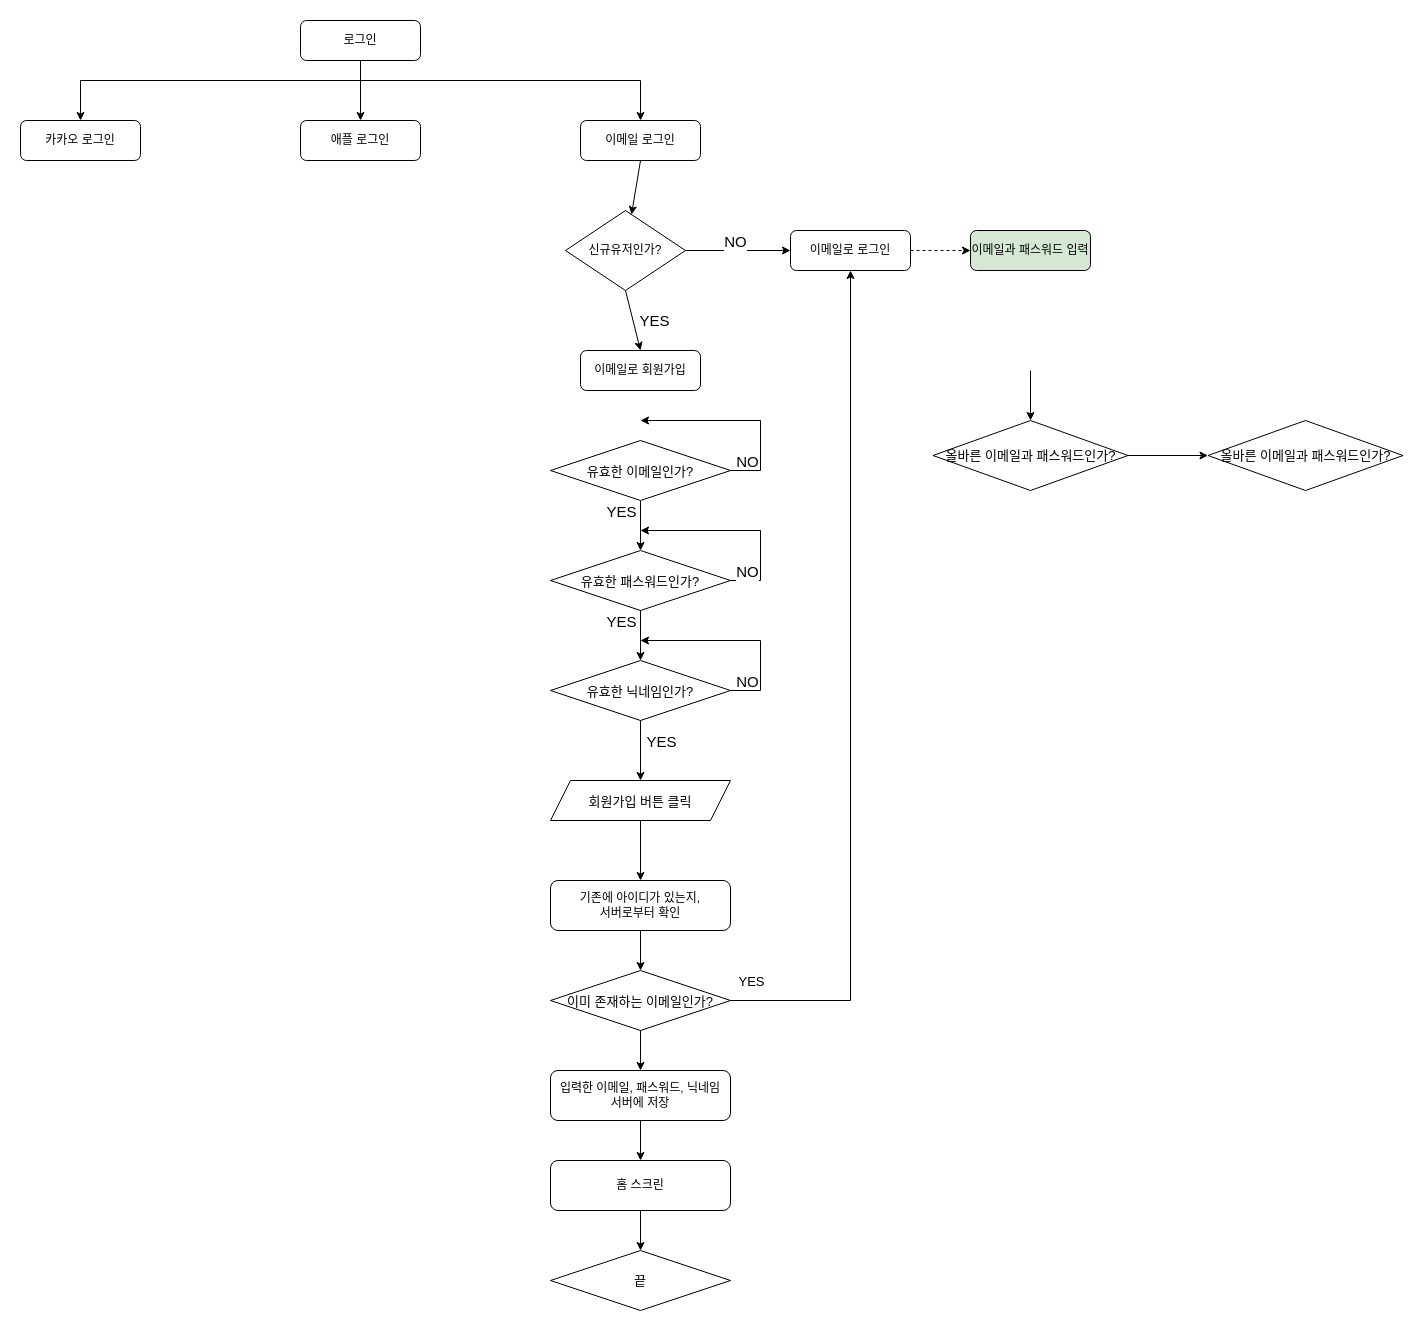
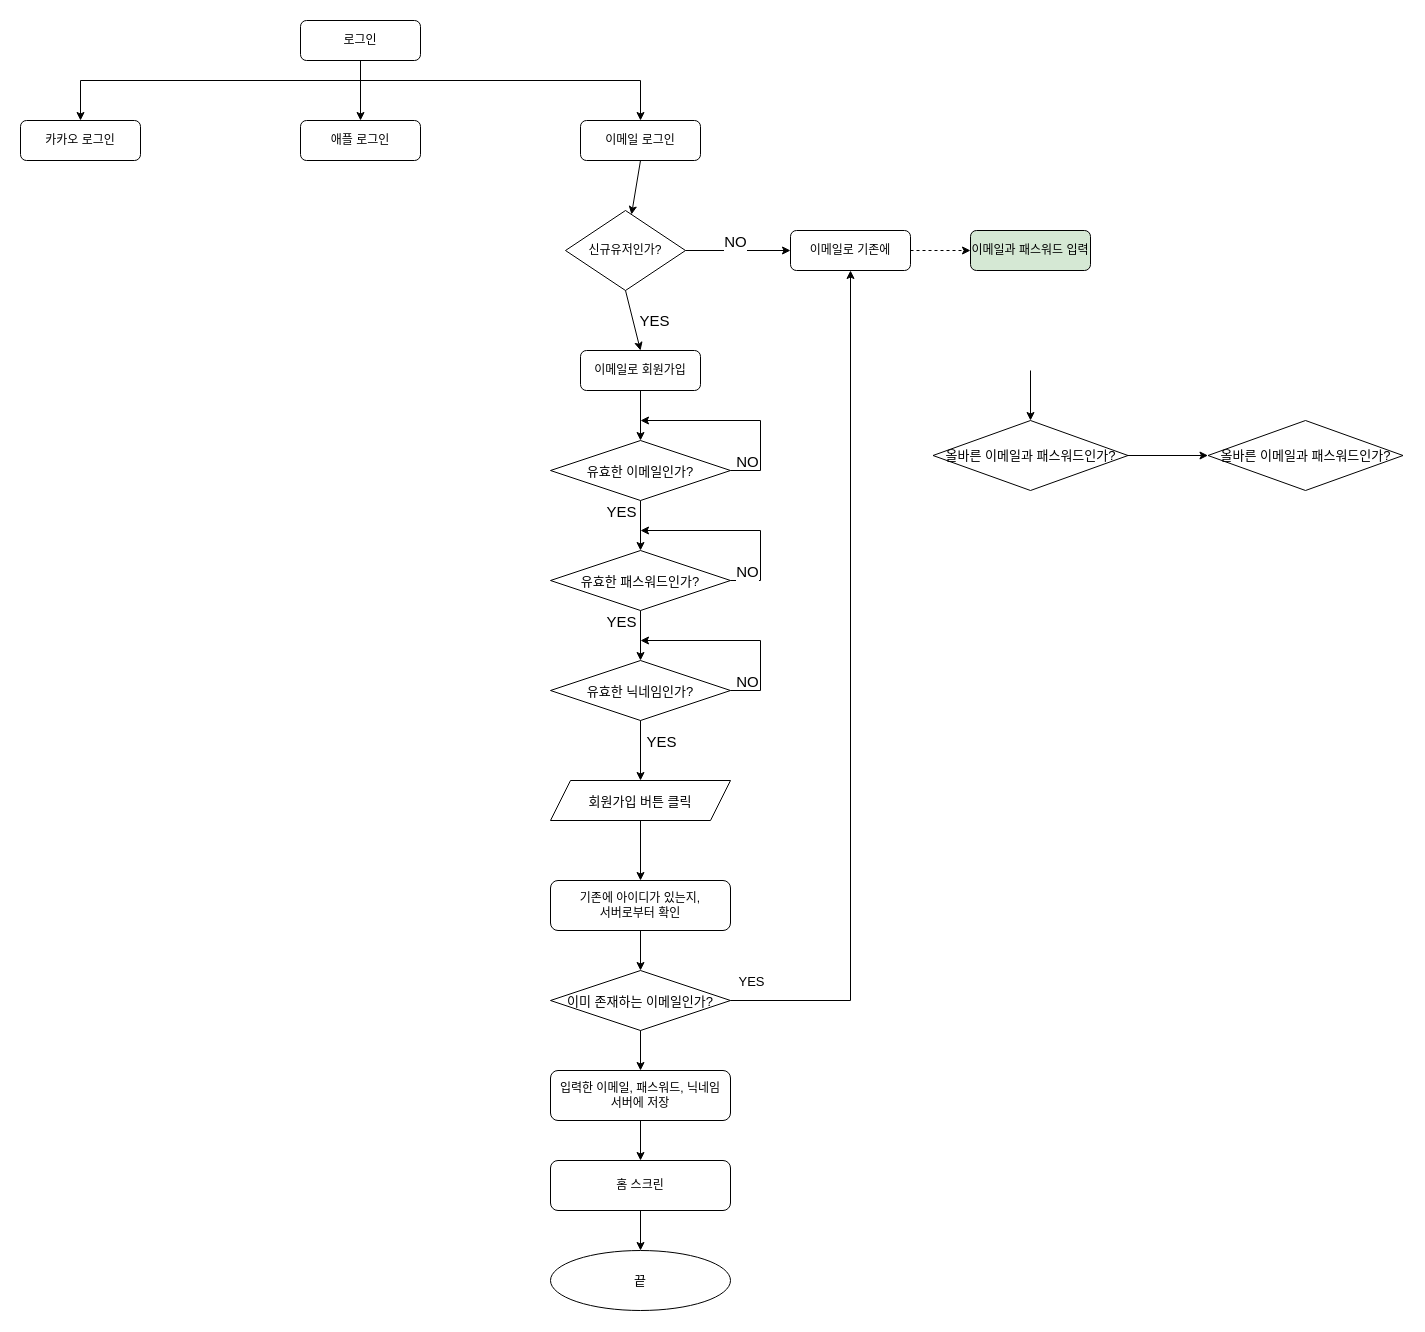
  <mxCell id="0" />
  <mxCell id="1" parent="0" />
  <mxCell id="2" value="로그인" style="rounded=1;whiteSpace=wrap;html=1;fontSize=12;glass=0;strokeWidth=1;shadow=0;" parent="1" vertex="1"><mxGeometry x="300" y="20" width="120" height="40" as="geometry" /></mxCell>
  <mxCell id="3" value="애플 로그인" style="rounded=1;whiteSpace=wrap;html=1;fontSize=12;glass=0;strokeWidth=1;shadow=0;" vertex="1" parent="1"><mxGeometry x="300" y="120" width="120" height="40" as="geometry" /></mxCell>
  <mxCell id="4" value="이메일 로그인" style="rounded=1;whiteSpace=wrap;html=1;fontSize=12;glass=0;strokeWidth=1;shadow=0;" vertex="1" parent="1"><mxGeometry x="580" y="120" width="120" height="40" as="geometry" /></mxCell>
  <mxCell id="5" value="카카오 로그인" style="rounded=1;whiteSpace=wrap;html=1;fontSize=12;glass=0;strokeWidth=1;shadow=0;" vertex="1" parent="1"><mxGeometry x="20" y="120" width="120" height="40" as="geometry" /></mxCell>
  <mxCell id="6" value="" style="endArrow=classic;html=1;rounded=0;entryX=0.5;entryY=0;entryDx=0;entryDy=0;" edge="1" parent="1" target="5"><mxGeometry width="50" height="50" relative="1" as="geometry"><mxPoint x="360" y="80" as="sourcePoint" /><mxPoint x="390" y="150" as="targetPoint" /><Array as="points"><mxPoint x="80" y="80" /></Array></mxGeometry></mxCell>
  <mxCell id="7" value="" style="endArrow=classic;html=1;rounded=0;exitX=0.5;exitY=1;exitDx=0;exitDy=0;" edge="1" parent="1" source="2" target="3"><mxGeometry width="50" height="50" relative="1" as="geometry"><mxPoint x="430" y="200" as="sourcePoint" /><mxPoint x="480" y="150" as="targetPoint" /></mxGeometry></mxCell>
  <mxCell id="8" value="" style="endArrow=classic;html=1;rounded=0;entryX=0.5;entryY=0;entryDx=0;entryDy=0;" edge="1" parent="1" target="4"><mxGeometry width="50" height="50" relative="1" as="geometry"><mxPoint x="360" y="80" as="sourcePoint" /><mxPoint x="480" y="150" as="targetPoint" /><Array as="points"><mxPoint x="640" y="80" /></Array></mxGeometry></mxCell>
  <mxCell id="9" value="신규유저인가?" style="rhombus;whiteSpace=wrap;html=1;" vertex="1" parent="1"><mxGeometry x="565" y="210" width="120" height="80" as="geometry" /></mxCell>
  <mxCell id="10" value="" style="endArrow=classic;html=1;rounded=0;exitX=0.5;exitY=1;exitDx=0;exitDy=0;" edge="1" parent="1" source="4" target="9"><mxGeometry width="50" height="50" relative="1" as="geometry"><mxPoint x="410" y="290" as="sourcePoint" /><mxPoint x="460" y="240" as="targetPoint" /></mxGeometry></mxCell>
  <mxCell id="11" value="" style="endArrow=classic;html=1;rounded=0;exitX=0.5;exitY=1;exitDx=0;exitDy=0;" edge="1" parent="1" source="9"><mxGeometry width="50" height="50" relative="1" as="geometry"><mxPoint x="510" y="360" as="sourcePoint" /><mxPoint x="640" y="350" as="targetPoint" /></mxGeometry></mxCell>
  <mxCell id="12" value="&lt;font style=&quot;font-size: 15px;&quot;&gt;YES&lt;/font&gt;" style="edgeLabel;html=1;align=center;verticalAlign=middle;resizable=0;points=[];" vertex="1" connectable="0" parent="11"><mxGeometry x="0.1" y="2" relative="1" as="geometry"><mxPoint x="18" y="-3" as="offset" /></mxGeometry></mxCell>
  <mxCell id="13" value="이메일로 회원가입" style="rounded=1;whiteSpace=wrap;html=1;fontSize=12;glass=0;strokeWidth=1;shadow=0;" vertex="1" parent="1"><mxGeometry x="580" y="350" width="120" height="40" as="geometry" /></mxCell>
  <mxCell id="14" value="" style="endArrow=classic;html=1;rounded=0;exitX=1;exitY=0.5;exitDx=0;exitDy=0;" edge="1" parent="1" source="9"><mxGeometry width="50" height="50" relative="1" as="geometry"><mxPoint x="700" y="350" as="sourcePoint" /><mxPoint x="790" y="250" as="targetPoint" /></mxGeometry></mxCell>
  <mxCell id="15" value="NO" style="edgeLabel;html=1;align=center;verticalAlign=middle;resizable=0;points=[];fontSize=15;" vertex="1" connectable="0" parent="14"><mxGeometry x="-0.065" y="1" relative="1" as="geometry"><mxPoint y="-9" as="offset" /></mxGeometry></mxCell>
- <mxCell id="16" value="이메일로 로그인" style="rounded=1;whiteSpace=wrap;html=1;fontSize=12;glass=0;strokeWidth=1;shadow=0;" vertex="1" parent="1"><mxGeometry x="790" y="230" width="120" height="40" as="geometry" /></mxCell>
+ <mxCell id="16" value="이메일로 기존에" style="rounded=1;whiteSpace=wrap;html=1;fontSize=12;glass=0;strokeWidth=1;shadow=0;" vertex="1" parent="1"><mxGeometry x="790" y="230" width="120" height="40" as="geometry" /></mxCell>
  <mxCell id="17" value="" style="edgeStyle=orthogonalEdgeStyle;rounded=0;orthogonalLoop=1;jettySize=auto;html=1;fontSize=15;" edge="1" parent="1" source="19" target="24"><mxGeometry relative="1" as="geometry" /></mxCell>
  <mxCell id="18" value="YES" style="edgeLabel;html=1;align=center;verticalAlign=middle;resizable=0;points=[];fontSize=15;" vertex="1" connectable="0" parent="17"><mxGeometry x="-0.18" y="-1" relative="1" as="geometry"><mxPoint x="-19" y="-11" as="offset" /></mxGeometry></mxCell>
  <mxCell id="19" value="&lt;font style=&quot;font-size: 13px;&quot;&gt;유효한 이메일인가?&lt;/font&gt;" style="rhombus;whiteSpace=wrap;html=1;fontSize=15;" vertex="1" parent="1"><mxGeometry x="550" y="440" width="180" height="60" as="geometry" /></mxCell>
+ <mxCell id="20" value="" style="endArrow=classic;html=1;rounded=0;fontSize=15;entryX=0.5;entryY=0;entryDx=0;entryDy=0;exitX=0.5;exitY=1;exitDx=0;exitDy=0;" edge="1" parent="1" source="13" target="19"><mxGeometry width="50" height="50" relative="1" as="geometry"><mxPoint x="580" y="460" as="sourcePoint" /><mxPoint x="630" y="410" as="targetPoint" /></mxGeometry></mxCell>
  <mxCell id="21" value="" style="edgeStyle=orthogonalEdgeStyle;rounded=0;orthogonalLoop=1;jettySize=auto;html=1;fontSize=15;" edge="1" parent="1" source="24" target="25"><mxGeometry relative="1" as="geometry" /></mxCell>
  <mxCell id="22" value="YES" style="edgeLabel;html=1;align=center;verticalAlign=middle;resizable=0;points=[];fontSize=15;" vertex="1" connectable="0" parent="21"><mxGeometry x="0.02" relative="1" as="geometry"><mxPoint x="-20" y="-16" as="offset" /></mxGeometry></mxCell>
  <mxCell id="23" value="YES" style="edgeLabel;html=1;align=center;verticalAlign=middle;resizable=0;points=[];fontSize=15;" vertex="1" connectable="0" parent="21"><mxGeometry x="0.02" relative="1" as="geometry"><mxPoint x="20" y="104" as="offset" /></mxGeometry></mxCell>
  <mxCell id="24" value="&lt;font style=&quot;font-size: 13px;&quot;&gt;유효한 패스워드인가?&lt;/font&gt;" style="rhombus;whiteSpace=wrap;html=1;fontSize=15;" vertex="1" parent="1"><mxGeometry x="550" y="550" width="180" height="60" as="geometry" /></mxCell>
  <mxCell id="25" value="&lt;font style=&quot;font-size: 13px;&quot;&gt;유효한 닉네임인가?&lt;/font&gt;" style="rhombus;whiteSpace=wrap;html=1;fontSize=15;" vertex="1" parent="1"><mxGeometry x="550" y="660" width="180" height="60" as="geometry" /></mxCell>
  <mxCell id="26" value="" style="endArrow=classic;html=1;rounded=0;fontSize=15;exitX=1;exitY=0.5;exitDx=0;exitDy=0;" edge="1" parent="1" source="24"><mxGeometry width="50" height="50" relative="1" as="geometry"><mxPoint x="580" y="530" as="sourcePoint" /><mxPoint x="640" y="530" as="targetPoint" /><Array as="points"><mxPoint x="760" y="580" /><mxPoint x="760" y="530" /></Array></mxGeometry></mxCell>
  <mxCell id="27" value="NO" style="edgeLabel;html=1;align=center;verticalAlign=middle;resizable=0;points=[];fontSize=15;" vertex="1" connectable="0" parent="26"><mxGeometry x="-0.838" y="-1" relative="1" as="geometry"><mxPoint y="-11" as="offset" /></mxGeometry></mxCell>
  <mxCell id="28" value="NO" style="edgeLabel;html=1;align=center;verticalAlign=middle;resizable=0;points=[];fontSize=15;" vertex="1" connectable="0" parent="26"><mxGeometry x="-0.838" y="-1" relative="1" as="geometry"><mxPoint y="-121" as="offset" /></mxGeometry></mxCell>
  <mxCell id="29" value="NO" style="edgeLabel;html=1;align=center;verticalAlign=middle;resizable=0;points=[];fontSize=15;" vertex="1" connectable="0" parent="26"><mxGeometry x="-0.838" y="-1" relative="1" as="geometry"><mxPoint y="99" as="offset" /></mxGeometry></mxCell>
  <mxCell id="30" value="" style="endArrow=classic;html=1;rounded=0;fontSize=15;exitX=1;exitY=0.5;exitDx=0;exitDy=0;" edge="1" parent="1" source="19"><mxGeometry width="50" height="50" relative="1" as="geometry"><mxPoint x="580" y="490" as="sourcePoint" /><mxPoint x="640" y="420" as="targetPoint" /><Array as="points"><mxPoint x="760" y="470" /><mxPoint x="760" y="420" /></Array></mxGeometry></mxCell>
  <mxCell id="31" value="" style="endArrow=classic;html=1;rounded=0;fontSize=15;exitX=1;exitY=0.5;exitDx=0;exitDy=0;" edge="1" parent="1" source="25"><mxGeometry width="50" height="50" relative="1" as="geometry"><mxPoint x="580" y="590" as="sourcePoint" /><mxPoint x="640" y="640" as="targetPoint" /><Array as="points"><mxPoint x="760" y="690" /><mxPoint x="760" y="640" /></Array></mxGeometry></mxCell>
  <mxCell id="32" value="&lt;font style=&quot;font-size: 13px;&quot;&gt;회원가입 버튼 클릭&lt;/font&gt;" style="shape=parallelogram;perimeter=parallelogramPerimeter;whiteSpace=wrap;html=1;fixedSize=1;fontSize=15;" vertex="1" parent="1"><mxGeometry x="550" y="780" width="180" height="40" as="geometry" /></mxCell>
  <mxCell id="33" value="" style="endArrow=classic;html=1;rounded=0;fontSize=15;exitX=0.5;exitY=1;exitDx=0;exitDy=0;entryX=0.5;entryY=0;entryDx=0;entryDy=0;" edge="1" parent="1" source="25" target="32"><mxGeometry width="50" height="50" relative="1" as="geometry"><mxPoint x="680" y="730" as="sourcePoint" /><mxPoint x="730" y="680" as="targetPoint" /></mxGeometry></mxCell>
  <mxCell id="34" value="기존에 아이디가 있는지,&lt;br&gt;서버로부터 확인" style="rounded=1;whiteSpace=wrap;html=1;fontSize=12;glass=0;strokeWidth=1;shadow=0;" vertex="1" parent="1"><mxGeometry x="550" y="880" width="180" height="50" as="geometry" /></mxCell>
  <mxCell id="35" value="&lt;font style=&quot;font-size: 13px;&quot;&gt;이미 존재하는 이메일인가?&lt;/font&gt;" style="rhombus;whiteSpace=wrap;html=1;fontSize=15;" vertex="1" parent="1"><mxGeometry x="550" y="970" width="180" height="60" as="geometry" /></mxCell>
  <mxCell id="36" value="" style="endArrow=classic;html=1;rounded=0;fontSize=13;entryX=0.5;entryY=0;entryDx=0;entryDy=0;exitX=0.5;exitY=1;exitDx=0;exitDy=0;" edge="1" parent="1" source="32" target="34"><mxGeometry width="50" height="50" relative="1" as="geometry"><mxPoint x="590" y="880" as="sourcePoint" /><mxPoint x="640" y="830" as="targetPoint" /></mxGeometry></mxCell>
  <mxCell id="37" value="" style="endArrow=classic;html=1;rounded=0;fontSize=13;entryX=0.5;entryY=0;entryDx=0;entryDy=0;exitX=0.5;exitY=1;exitDx=0;exitDy=0;" edge="1" parent="1" source="34" target="35"><mxGeometry width="50" height="50" relative="1" as="geometry"><mxPoint x="580" y="970" as="sourcePoint" /><mxPoint x="630" y="920" as="targetPoint" /></mxGeometry></mxCell>
  <mxCell id="38" value="" style="endArrow=classic;html=1;rounded=0;fontSize=13;exitX=1;exitY=0.5;exitDx=0;exitDy=0;entryX=0.5;entryY=1;entryDx=0;entryDy=0;" edge="1" parent="1" source="35" target="16"><mxGeometry width="50" height="50" relative="1" as="geometry"><mxPoint x="630" y="1010" as="sourcePoint" /><mxPoint x="810" y="960" as="targetPoint" /><Array as="points"><mxPoint x="850" y="1000" /></Array></mxGeometry></mxCell>
  <mxCell id="39" value="YES" style="edgeLabel;html=1;align=center;verticalAlign=middle;resizable=0;points=[];fontSize=13;" vertex="1" connectable="0" parent="38"><mxGeometry x="-0.908" y="1" relative="1" as="geometry"><mxPoint x="-19" y="-19" as="offset" /></mxGeometry></mxCell>
  <mxCell id="40" value="입력한 이메일, 패스워드, 닉네임&lt;br&gt;서버에 저장" style="rounded=1;whiteSpace=wrap;html=1;fontSize=12;glass=0;strokeWidth=1;shadow=0;" vertex="1" parent="1"><mxGeometry x="550" y="1070" width="180" height="50" as="geometry" /></mxCell>
  <mxCell id="41" value="홈 스크린" style="rounded=1;whiteSpace=wrap;html=1;fontSize=12;glass=0;strokeWidth=1;shadow=0;" vertex="1" parent="1"><mxGeometry x="550" y="1160" width="180" height="50" as="geometry" /></mxCell>
  <mxCell id="42" value="" style="endArrow=classic;html=1;rounded=0;fontSize=13;exitX=0.5;exitY=1;exitDx=0;exitDy=0;entryX=0.5;entryY=0;entryDx=0;entryDy=0;" edge="1" parent="1" source="35" target="40"><mxGeometry width="50" height="50" relative="1" as="geometry"><mxPoint x="600" y="1110" as="sourcePoint" /><mxPoint x="650" y="1060" as="targetPoint" /></mxGeometry></mxCell>
  <mxCell id="43" value="" style="endArrow=classic;html=1;rounded=0;fontSize=13;entryX=0.5;entryY=0;entryDx=0;entryDy=0;exitX=0.5;exitY=1;exitDx=0;exitDy=0;" edge="1" parent="1" source="40" target="41"><mxGeometry width="50" height="50" relative="1" as="geometry"><mxPoint x="600" y="1140" as="sourcePoint" /><mxPoint x="650" y="1090" as="targetPoint" /></mxGeometry></mxCell>
- <mxCell id="44" value="끝" style="rhombus;whiteSpace=wrap;html=1;fontSize=13;" vertex="1" parent="1"><mxGeometry x="550" y="1250" width="180" height="60" as="geometry" /></mxCell>
+ <mxCell id="44" value="끝" style="ellipse;whiteSpace=wrap;html=1;fontSize=13;" vertex="1" parent="1"><mxGeometry x="550" y="1250" width="180" height="60" as="geometry" /></mxCell>
  <mxCell id="45" value="" style="endArrow=classic;html=1;rounded=0;fontSize=13;entryX=0.5;entryY=0;entryDx=0;entryDy=0;exitX=0.5;exitY=1;exitDx=0;exitDy=0;" edge="1" parent="1" source="41" target="44"><mxGeometry width="50" height="50" relative="1" as="geometry"><mxPoint x="600" y="1150" as="sourcePoint" /><mxPoint x="650" y="1100" as="targetPoint" /></mxGeometry></mxCell>
  <mxCell id="46" value="이메일과 패스워드 입력" style="rounded=1;whiteSpace=wrap;html=1;fontSize=12;glass=0;strokeWidth=1;shadow=0;fillColor=#d5e8d4;" vertex="1" parent="1"><mxGeometry x="970" y="230" width="120" height="40" as="geometry" /></mxCell>
  <mxCell id="47" value="" style="endArrow=classic;html=1;rounded=0;fontSize=13;exitX=1;exitY=0.5;exitDx=0;exitDy=0;entryX=0;entryY=0.5;entryDx=0;entryDy=0;dashed=1;" edge="1" parent="1" source="16" target="46"><mxGeometry width="50" height="50" relative="1" as="geometry"><mxPoint x="800" y="370" as="sourcePoint" /><mxPoint x="850" y="320" as="targetPoint" /></mxGeometry></mxCell>
  <mxCell id="48" value="" style="edgeStyle=orthogonalEdgeStyle;rounded=0;orthogonalLoop=1;jettySize=auto;html=1;fontSize=13;" edge="1" parent="1" source="49" target="51"><mxGeometry relative="1" as="geometry" /></mxCell>
  <mxCell id="49" value="올바른 이메일과 패스워드인가?" style="rhombus;whiteSpace=wrap;html=1;fontSize=13;" vertex="1" parent="1"><mxGeometry x="932.5" y="420" width="195" height="70" as="geometry" /></mxCell>
  <mxCell id="50" value="" style="endArrow=classic;html=1;rounded=0;fontSize=13;entryX=0.5;entryY=0;entryDx=0;entryDy=0;exitX=0.5;exitY=1;exitDx=0;exitDy=0;" edge="1" parent="1" target="49"><mxGeometry width="50" height="50" relative="1" as="geometry"><mxPoint x="1030" y="370" as="sourcePoint" /><mxPoint x="1070" y="370" as="targetPoint" /></mxGeometry></mxCell>
  <mxCell id="51" value="올바른 이메일과 패스워드인가?" style="rhombus;whiteSpace=wrap;html=1;fontSize=13;" vertex="1" parent="1"><mxGeometry x="1207.5" y="420" width="195" height="70" as="geometry" /></mxCell>
